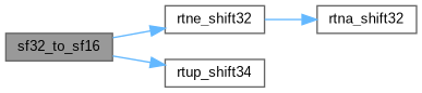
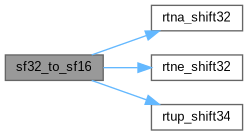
  digraph {
    fontname="Liberation Sans"
    rankdir=LR
    node [color=grey40 fillcolor=white fontname="Liberation Sans" fontsize=10 shape=box style=filled]
    edge [color=steelblue1 fontname="Liberation Sans" fontsize=10 labelfontname=Helvetica labelfontsize=10 style=solid]
    n1 [color=gray40 fillcolor=grey60 fontcolor=black height=0.2 label=sf32_to_sf16 width=0.4]
    n2 [height=0.2 label=rtna_shift32 width=0.4]
    n3 [height=0.2 label=rtne_shift32 width=0.4]
    n4 [height=0.2 label=rtup_shift34 width=0.4]
-   n3 -> n2
+   n1 -> n2
    n1 -> n3
    n1 -> n4
  }
